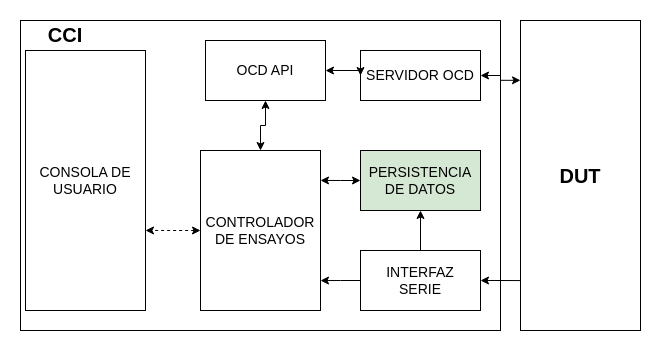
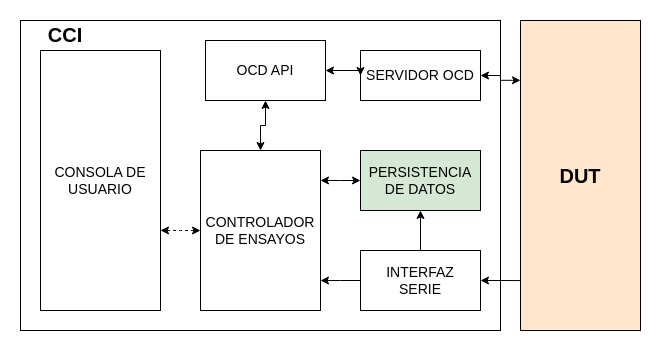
  <mxCell id="0" />
  <mxCell id="1" parent="0" />
  <mxCell id="2" value="" style="rounded=0;whiteSpace=wrap;html=1;" parent="1" vertex="1"><mxGeometry x="20" y="20" width="480" height="310" as="geometry" /></mxCell>
  <mxCell id="3" style="edgeStyle=orthogonalEdgeStyle;rounded=0;orthogonalLoop=1;jettySize=auto;html=1;exitX=0.5;exitY=0;exitDx=0;exitDy=0;entryX=0.5;entryY=1;entryDx=0;entryDy=0;startArrow=classic;startFill=1;" parent="1" source="5" target="12" edge="1"><mxGeometry relative="1" as="geometry" /></mxCell>
  <mxCell id="4" style="edgeStyle=orthogonalEdgeStyle;rounded=0;orthogonalLoop=1;jettySize=auto;html=1;exitX=0;exitY=0.5;exitDx=0;exitDy=0;entryX=1;entryY=0.692;entryDx=0;entryDy=0;entryPerimeter=0;startArrow=classic;startFill=1;endArrow=classic;endFill=1;dashed=1;" parent="1" source="5" target="17" edge="1"><mxGeometry relative="1" as="geometry" /></mxCell>
  <mxCell id="5" value="CONTROLADOR DE ENSAYOS" style="rounded=0;whiteSpace=wrap;html=1;fontSize=14;" parent="1" vertex="1"><mxGeometry x="200" y="150" width="120" height="160" as="geometry" /></mxCell>
  <mxCell id="6" style="edgeStyle=orthogonalEdgeStyle;rounded=0;orthogonalLoop=1;jettySize=auto;html=1;exitX=1;exitY=0.5;exitDx=0;exitDy=0;entryX=0;entryY=0.193;entryDx=0;entryDy=0;entryPerimeter=0;fontSize=20;startArrow=classic;startFill=1;endArrow=classic;endFill=1;" parent="1" source="7" target="8" edge="1"><mxGeometry relative="1" as="geometry" /></mxCell>
  <mxCell id="7" value="SERVIDOR OCD" style="rounded=0;whiteSpace=wrap;html=1;fontSize=14;" parent="1" vertex="1"><mxGeometry x="360" y="50" width="120" height="50" as="geometry" /></mxCell>
- <mxCell id="8" value="DUT" style="rounded=0;whiteSpace=wrap;html=1;fontSize=20;fontStyle=1" parent="1" vertex="1"><mxGeometry x="520" y="20" width="120" height="310" as="geometry" /></mxCell>
+ <mxCell id="8" value="DUT" style="rounded=0;whiteSpace=wrap;html=1;fontSize=20;fontStyle=1;fillColor=#ffe6cc;" parent="1" vertex="1"><mxGeometry x="520" y="20" width="120" height="310" as="geometry" /></mxCell>
  <mxCell id="9" style="edgeStyle=orthogonalEdgeStyle;rounded=0;orthogonalLoop=1;jettySize=auto;html=1;exitX=0;exitY=0.5;exitDx=0;exitDy=0;entryX=1;entryY=0.187;entryDx=0;entryDy=0;entryPerimeter=0;startArrow=classic;startFill=1;endArrow=classic;endFill=1;" parent="1" source="10" target="5" edge="1"><mxGeometry relative="1" as="geometry" /></mxCell>
  <mxCell id="10" value="PERSISTENCIA DE DATOS" style="rounded=0;whiteSpace=wrap;html=1;fontSize=14;fillColor=#d5e8d4;" parent="1" vertex="1"><mxGeometry x="360" y="150" width="120" height="60" as="geometry" /></mxCell>
  <mxCell id="11" style="edgeStyle=orthogonalEdgeStyle;rounded=0;orthogonalLoop=1;jettySize=auto;html=1;exitX=1;exitY=0.5;exitDx=0;exitDy=0;entryX=0;entryY=0.5;entryDx=0;entryDy=0;startArrow=classic;startFill=1;" parent="1" source="12" target="7" edge="1"><mxGeometry relative="1" as="geometry" /></mxCell>
  <mxCell id="12" value="OCD API" style="rounded=0;whiteSpace=wrap;html=1;fontSize=14;" parent="1" vertex="1"><mxGeometry x="205" y="40" width="120" height="60" as="geometry" /></mxCell>
  <mxCell id="13" style="edgeStyle=orthogonalEdgeStyle;rounded=0;orthogonalLoop=1;jettySize=auto;html=1;exitX=0.5;exitY=0;exitDx=0;exitDy=0;entryX=0.5;entryY=1;entryDx=0;entryDy=0;" parent="1" source="16" target="10" edge="1"><mxGeometry relative="1" as="geometry" /></mxCell>
  <mxCell id="14" style="edgeStyle=orthogonalEdgeStyle;rounded=0;orthogonalLoop=1;jettySize=auto;html=1;exitX=0;exitY=0.5;exitDx=0;exitDy=0;entryX=1;entryY=0.813;entryDx=0;entryDy=0;entryPerimeter=0;startArrow=none;startFill=0;" parent="1" source="16" target="5" edge="1"><mxGeometry relative="1" as="geometry" /></mxCell>
  <mxCell id="15" style="edgeStyle=orthogonalEdgeStyle;rounded=0;orthogonalLoop=1;jettySize=auto;html=1;exitX=1;exitY=0.5;exitDx=0;exitDy=0;entryX=0;entryY=0.839;entryDx=0;entryDy=0;entryPerimeter=0;fontSize=20;startArrow=classic;startFill=1;endArrow=none;endFill=0;" parent="1" source="16" target="8" edge="1"><mxGeometry relative="1" as="geometry" /></mxCell>
  <mxCell id="16" value="INTERFAZ&lt;br&gt;SERIE" style="rounded=0;whiteSpace=wrap;html=1;fontSize=14;" parent="1" vertex="1"><mxGeometry x="360" y="250" width="120" height="60" as="geometry" /></mxCell>
- <mxCell id="17" value="CONSOLA DE USUARIO" style="rounded=0;whiteSpace=wrap;html=1;fontSize=14;" parent="1" vertex="1"><mxGeometry x="25" y="50" width="120" height="260" as="geometry" /></mxCell>
+ <mxCell id="17" value="CONSOLA DE USUARIO" style="rounded=0;whiteSpace=wrap;html=1;fontSize=14;" parent="1" vertex="1"><mxGeometry x="40" y="50" width="120" height="260" as="geometry" /></mxCell>
  <mxCell id="18" value="&lt;font style=&quot;font-size: 20px;&quot;&gt;CCI&lt;/font&gt;" style="text;html=1;strokeColor=none;fillColor=none;align=center;verticalAlign=middle;whiteSpace=wrap;rounded=0;fontStyle=1;fontSize=20;" parent="1" vertex="1"><mxGeometry x="40" y="24" width="50" height="20" as="geometry" /></mxCell>
